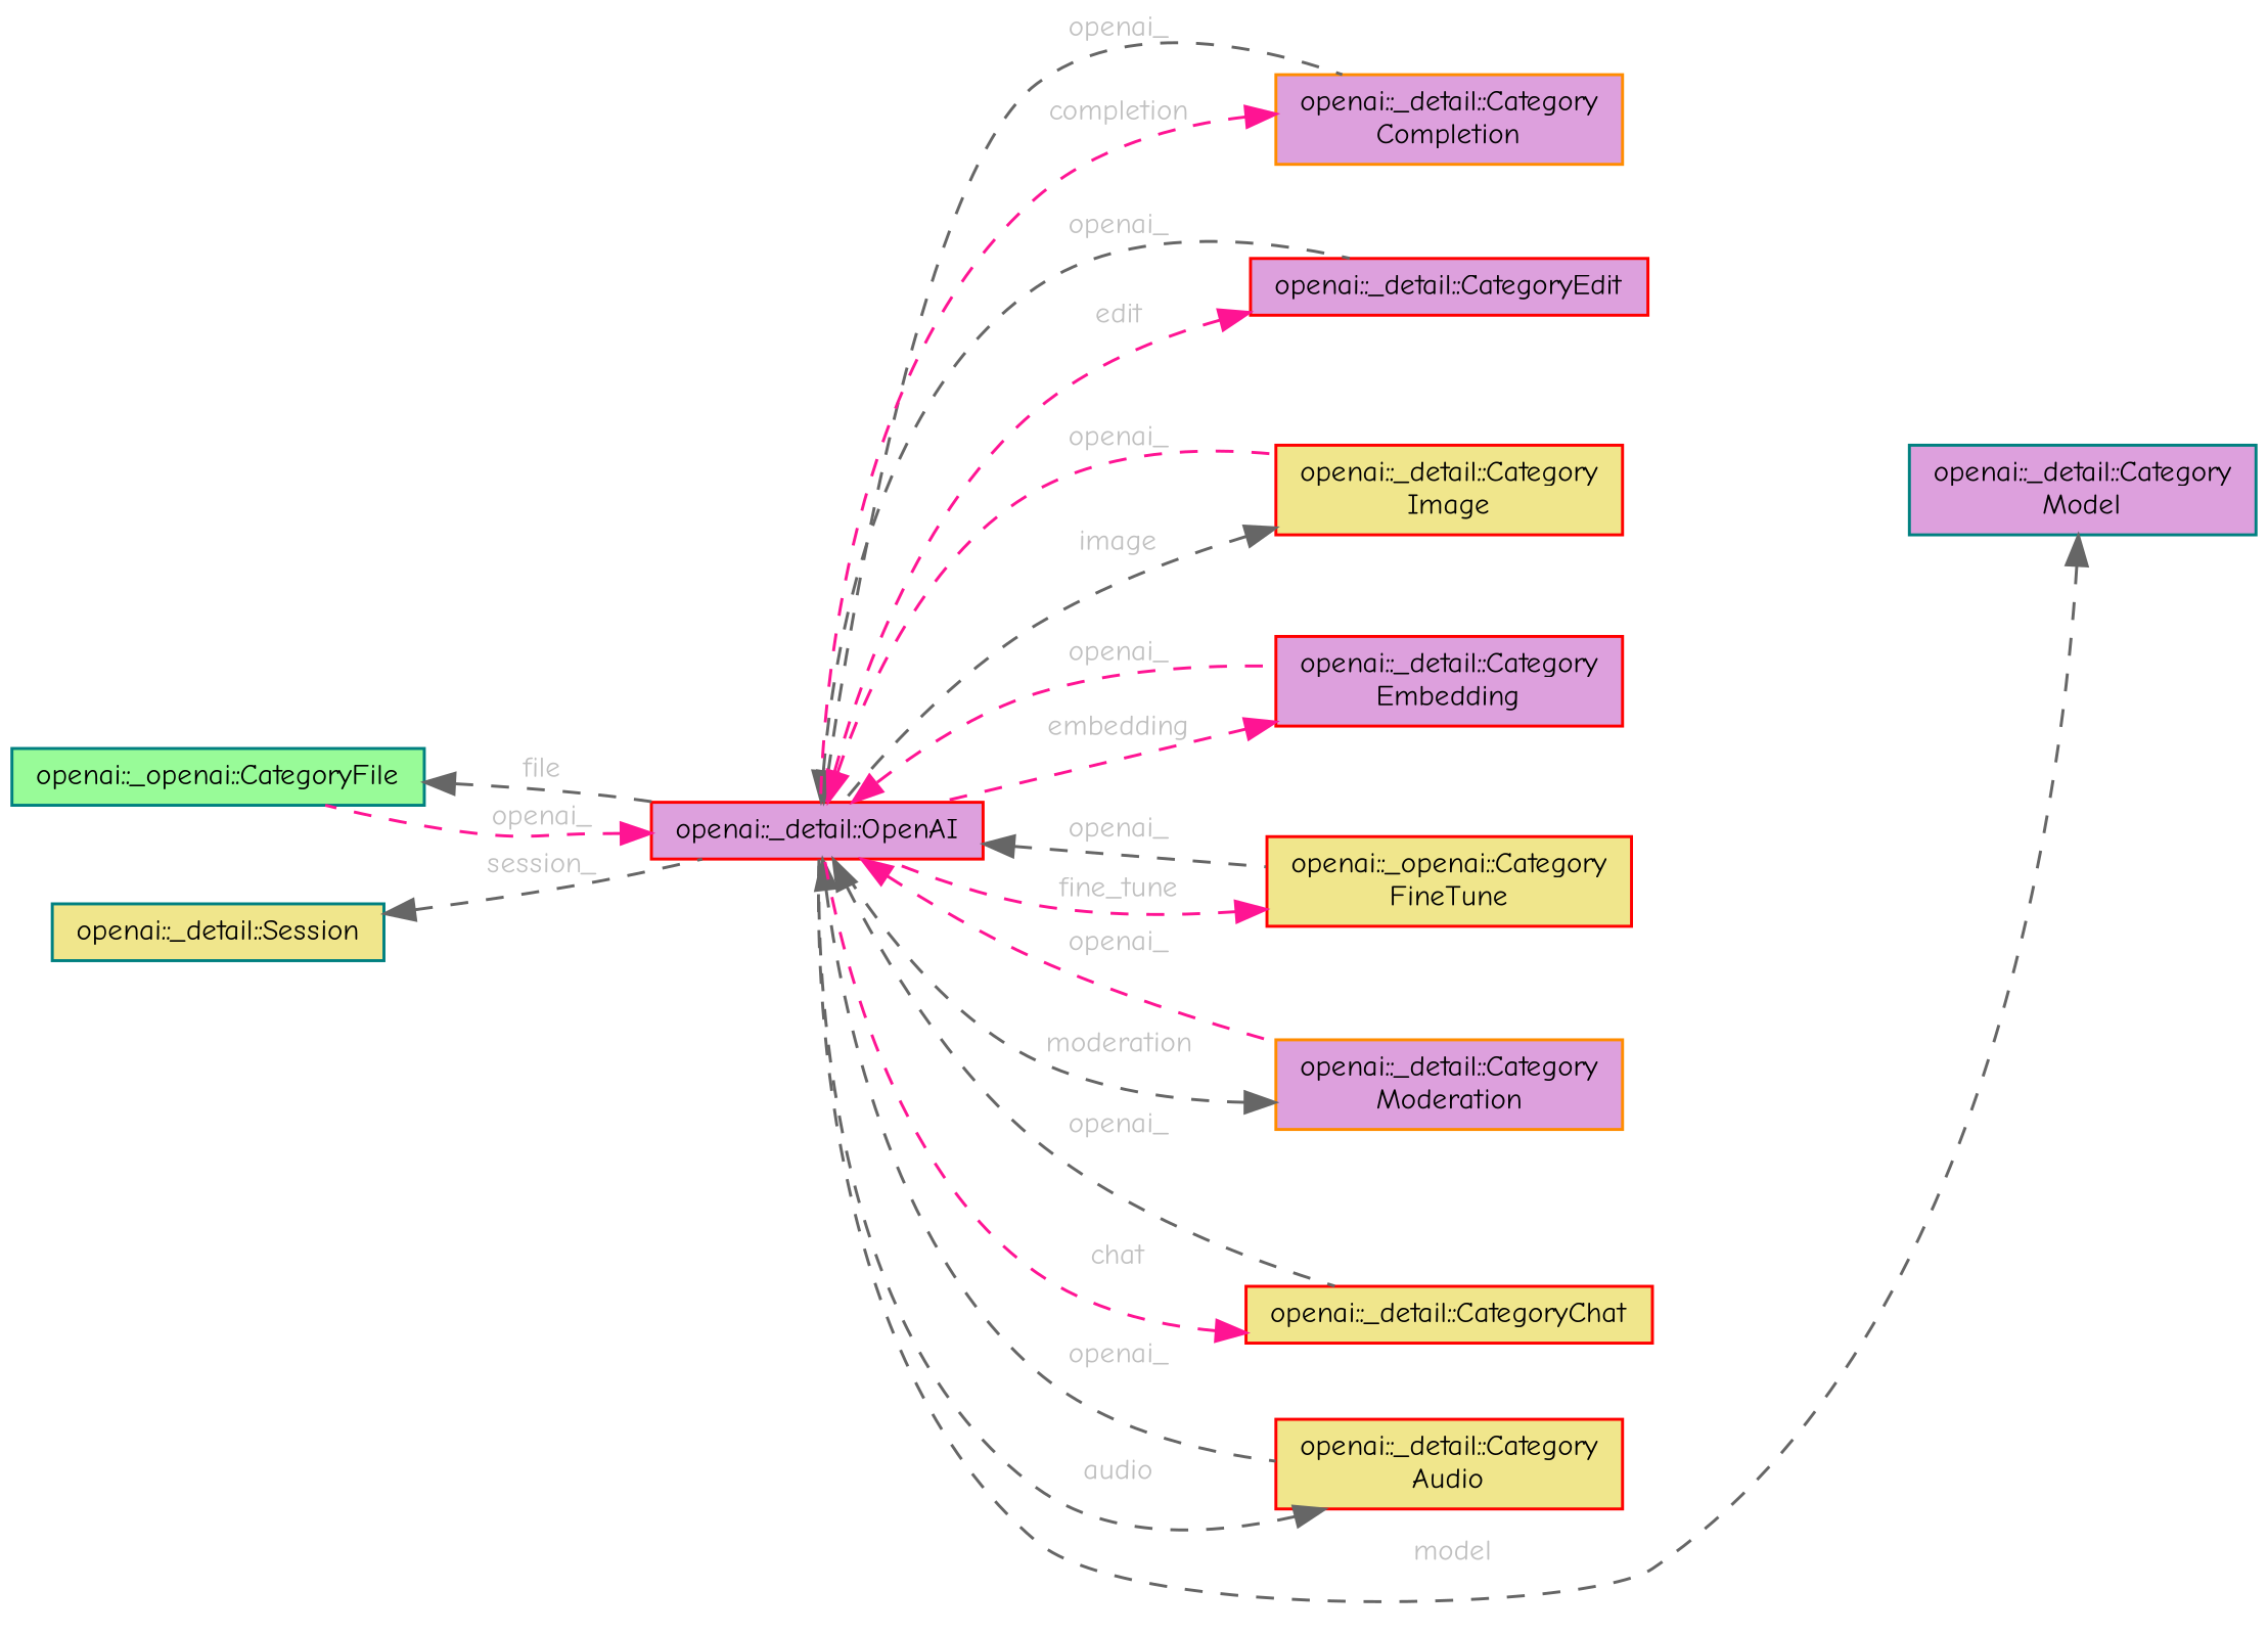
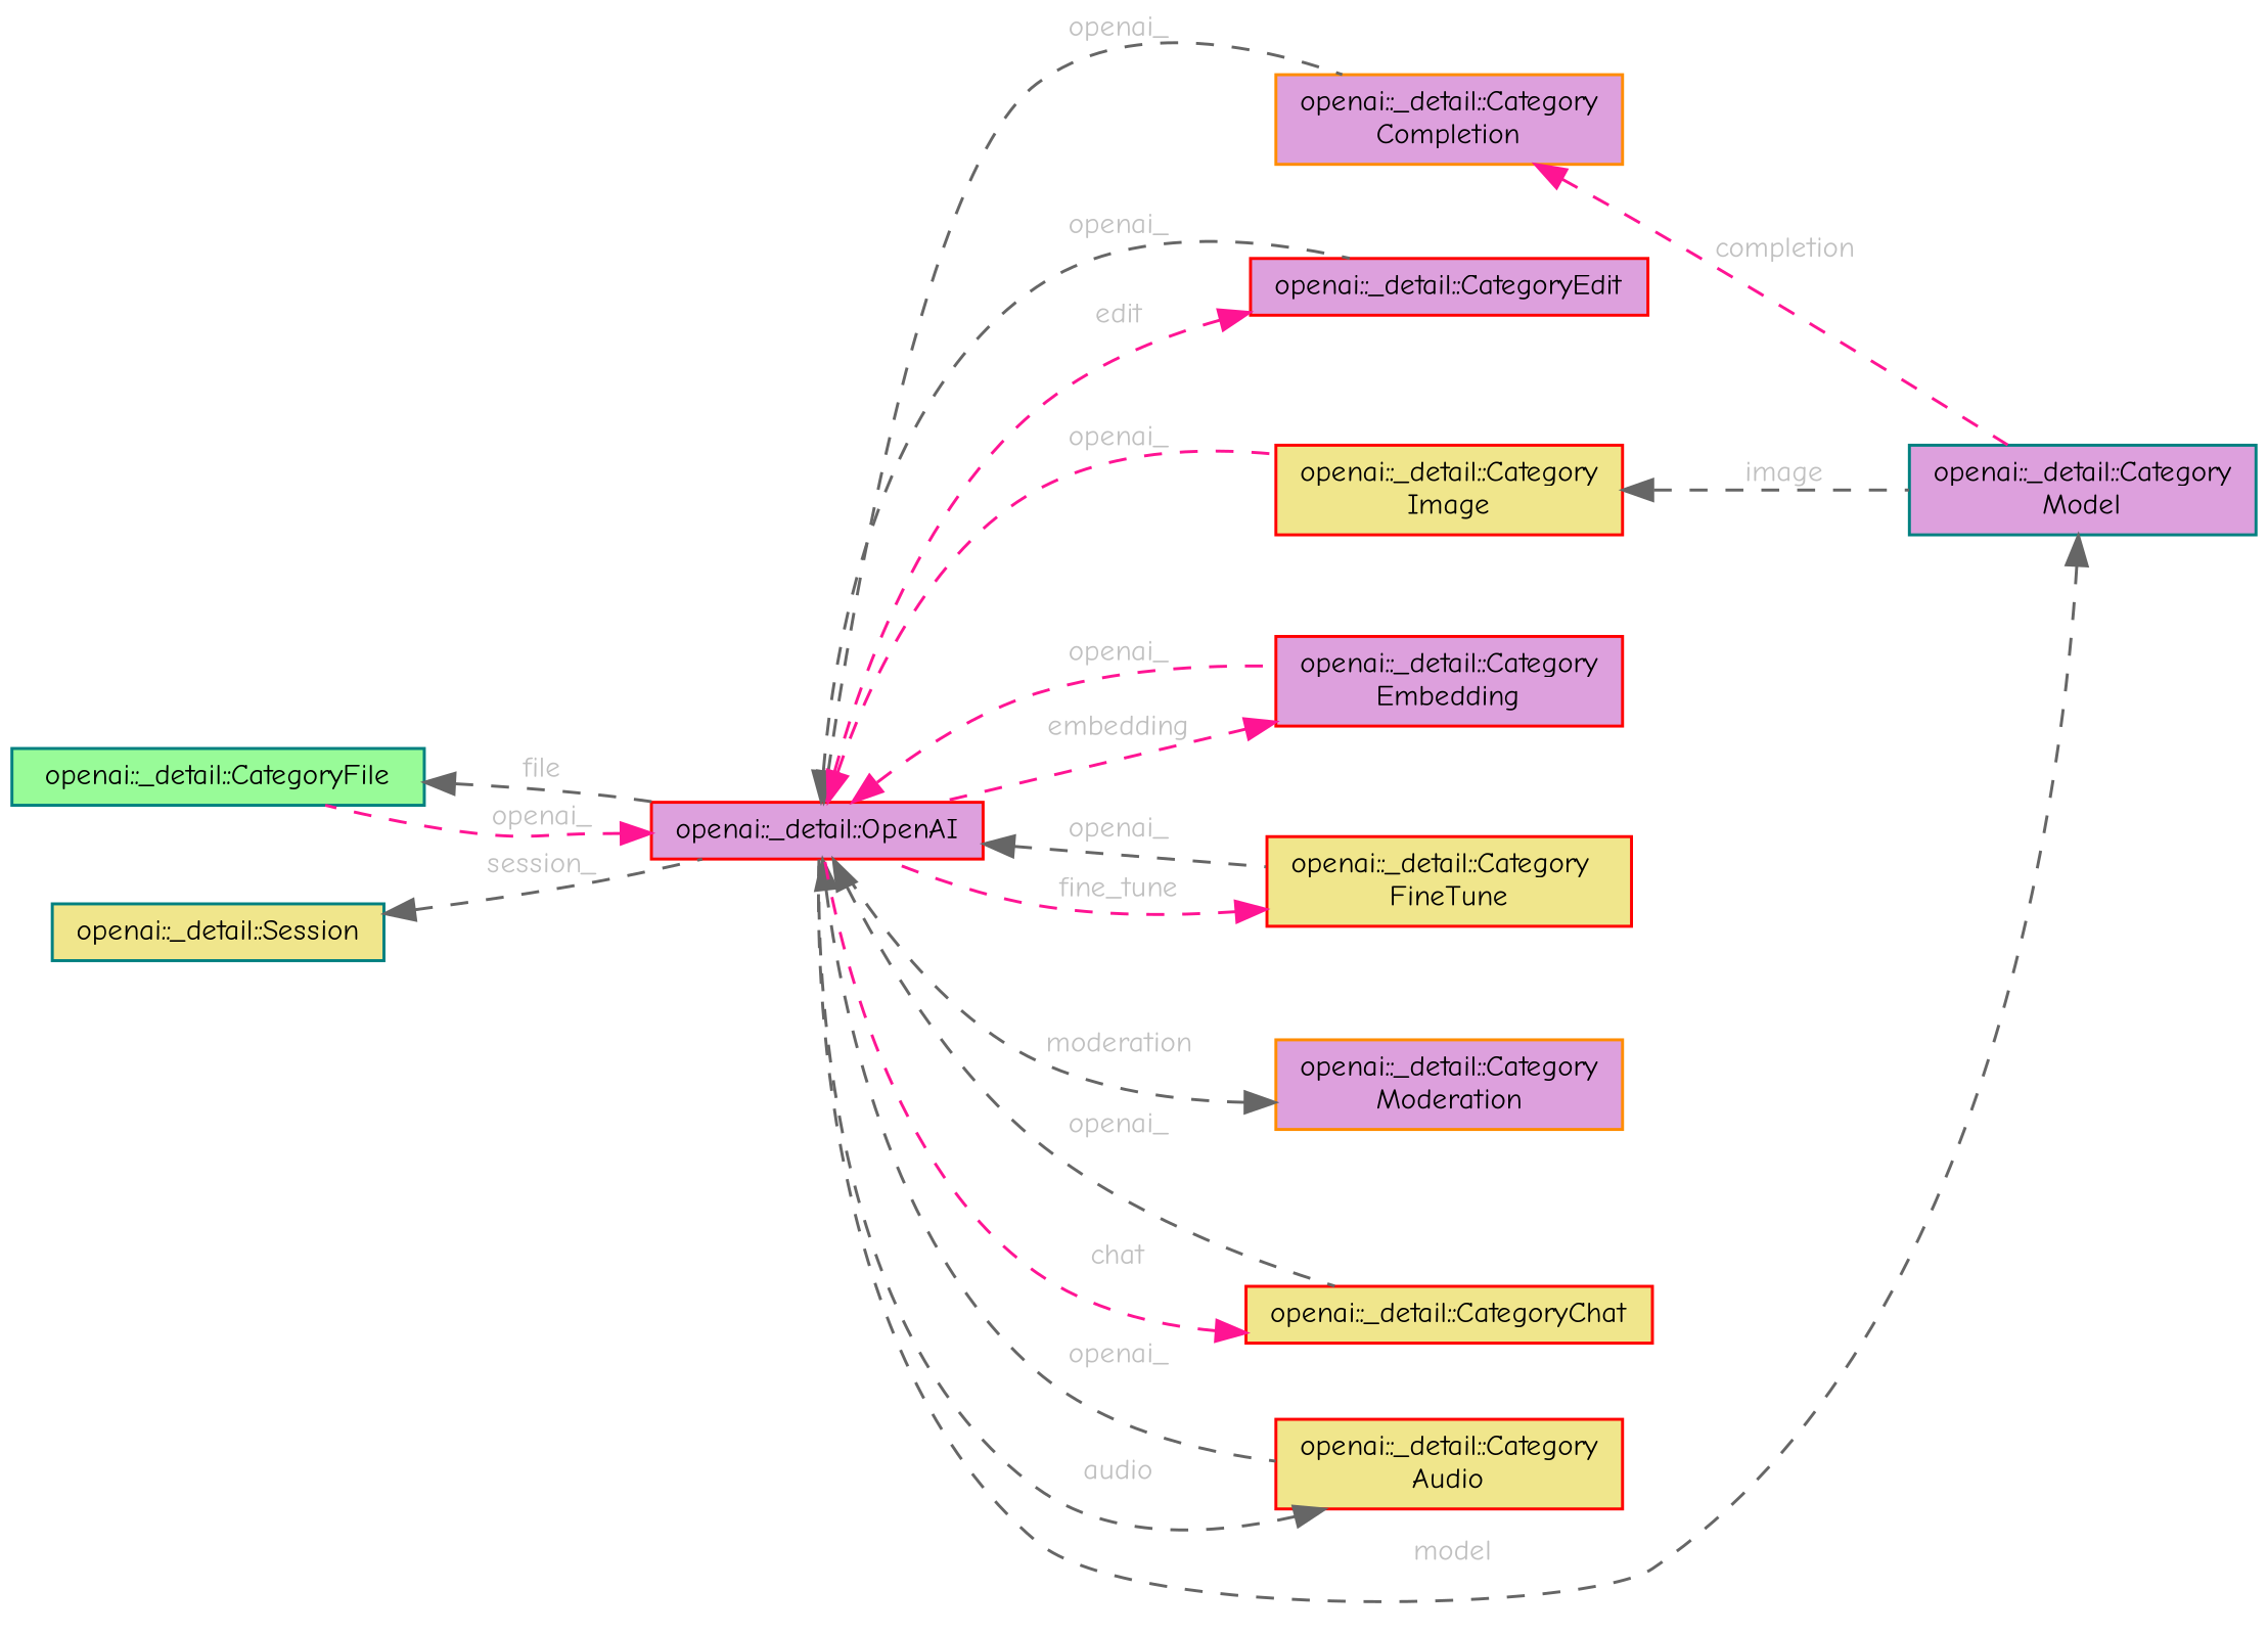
  digraph {
    fontname="Comic Neue"
    rankdir=LR
    node [color=red fillcolor=plum fontname="Comic Neue" fontsize=10 shape=box style=filled]
    edge [color=gray40 dir=back fontcolor=grey fontname="Comic Neue" fontsize=10 labelfontname=Helvetica labelfontsize=10 style=dashed]
-   n1 [color=teal fillcolor=palegreen fontcolor=black height=0.2 label="openai::_openai::CategoryFile" width=0.4]
+   n1 [color=teal fillcolor=palegreen fontcolor=black height=0.2 label="openai::_detail::CategoryFile" width=0.4]
    n2 [height=0.2 label="openai::_detail::OpenAI" width=0.4]
    n3 [color=darkorange height=0.2 label="openai::_detail::Category\lCompletion" width=0.4]
    n4 [height=0.2 label="openai::_detail::CategoryEdit" width=0.4]
    n5 [fillcolor=khaki height=0.2 label="openai::_detail::Category\lImage" width=0.4]
    n6 [height=0.2 label="openai::_detail::Category\lEmbedding" width=0.4]
-   n7 [fillcolor=khaki height=0.2 label="openai::_openai::Category\lFineTune" width=0.4]
+   n7 [fillcolor=khaki height=0.2 label="openai::_detail::Category\lFineTune" width=0.4]
    n8 [color=darkorange height=0.2 label="openai::_detail::Category\lModeration" width=0.4]
    n9 [fillcolor=khaki height=0.2 label="openai::_detail::CategoryChat" width=0.4]
    n10 [fillcolor=khaki height=0.2 label="openai::_detail::Category\lAudio" width=0.4]
    n11 [color=teal height=0.2 label="openai::_detail::Category\lModel" width=0.4]
    n12 [color=teal fillcolor=khaki height=0.2 label="openai::_detail::Session" width=0.4]
    n1 -> n2 [label=" file"]
    n2 -> n1 [color=deeppink label=" openai_"]
    n2 -> n3 [label=" openai_"]
    n2 -> n4 [label=" openai_"]
    n2 -> n5 [color=deeppink label=" openai_"]
    n2 -> n6 [color=deeppink label=" openai_"]
    n2 -> n7 [label=" openai_"]
-   n2 -> n8 [color=deeppink label=" openai_"]
    n2 -> n9 [label=" openai_"]
    n2 -> n10 [label=" openai_"]
-   n3 -> n2 [color=deeppink label=" completion"]
+   n3 -> n11 [color=deeppink label=" completion"]
    n4 -> n2 [color=deeppink label=" edit"]
-   n5 -> n2 [label=" image"]
+   n5 -> n11 [label=" image"]
    n6 -> n2 [color=deeppink label=" embedding"]
    n7 -> n2 [color=deeppink label=" fine_tune"]
    n8 -> n2 [label=" moderation"]
    n9 -> n2 [color=deeppink label=" chat"]
    n10 -> n2 [label=" audio"]
    n11 -> n2 [label=" model"]
    n12 -> n2 [label=" session_"]
  }
